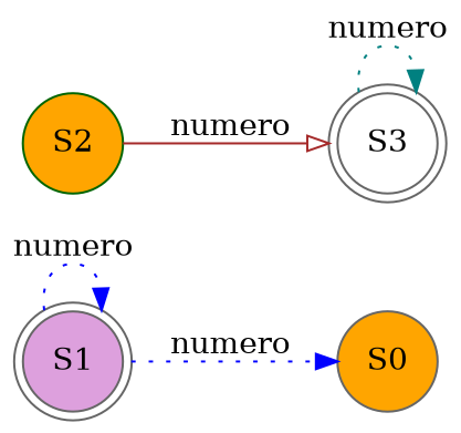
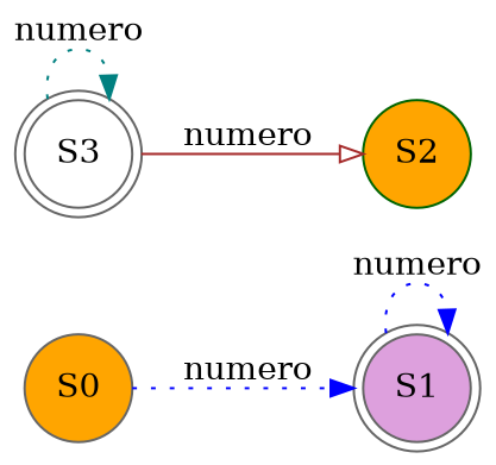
  digraph {
    fontname=Consolas
    labelloc=t
    rankdir=LR
    node [color=gray40 fillcolor=orange shape=circle style=filled]
    edge [arrowhead=normal color=blue style=dotted]
    S1 [fillcolor=plum peripheries=2]
    S0
    S2 [color=darkgreen]
    S3 [fillcolor=white peripheries=2]
    S1 -> S1 [label=numero]
-   S1 -> S0 [label=numero]
-   S2 -> S3 [arrowhead=onormal color=brown label=numero style=solid]
+   S0 -> S1 [label=numero]
+   S3 -> S2 [arrowhead=onormal color=brown label=numero style=solid]
    S3 -> S3 [color=teal label=numero]
  }
